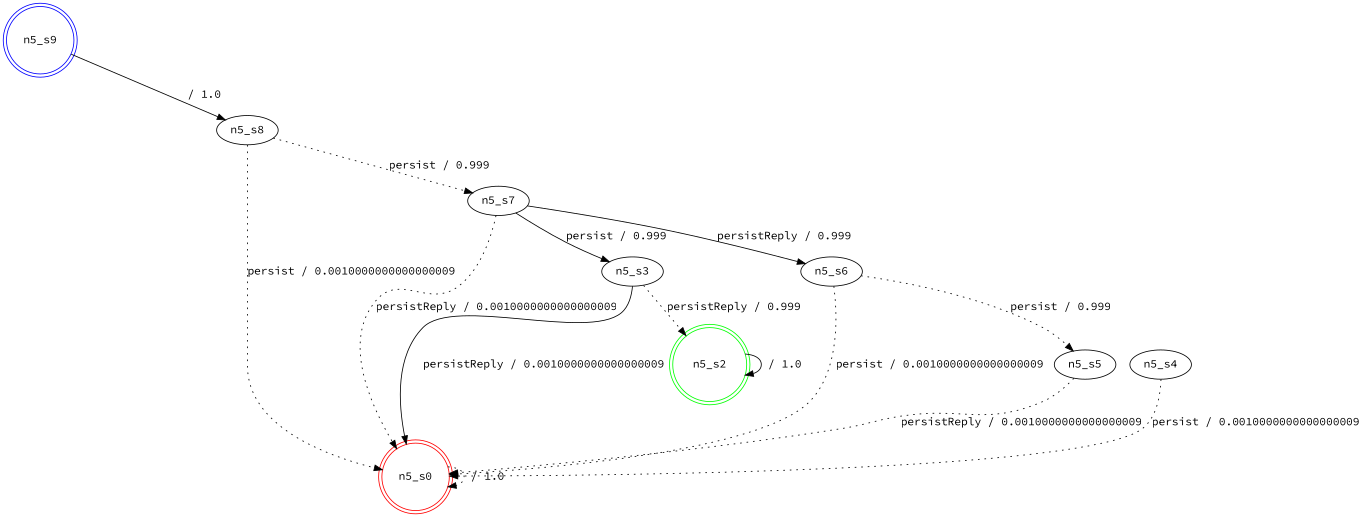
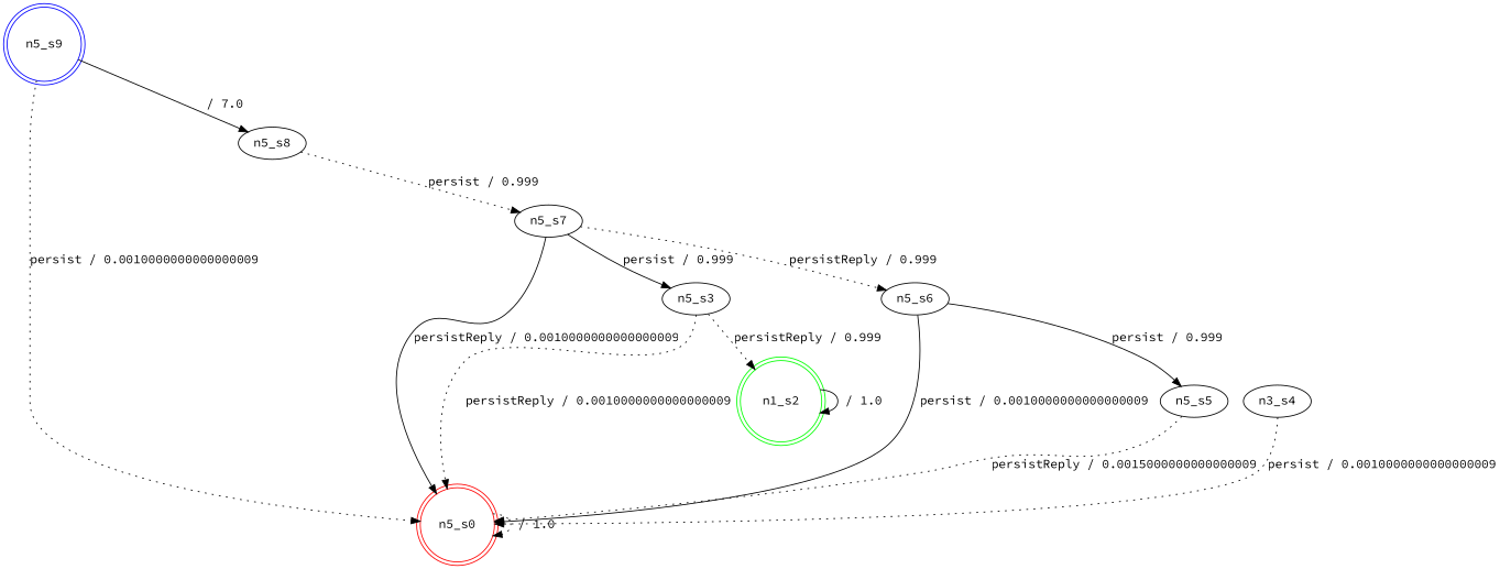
  digraph {
    fontname="Source Code Pro"
    node [fontname="Source Code Pro"]
    edge [fontname="Source Code Pro" style=dotted]
    n1 [color=red label=n5_s0 shape=doublecircle]
    n2 [color=blue label=n5_s9 shape=doublecircle]
    n3 [label=n5_s8]
    n4 [label=n5_s7]
-   n5 [color=green label=n5_s2 shape=doublecircle]
+   n5 [color=green label=n1_s2 shape=doublecircle]
    n6 [label=n5_s3]
-   n7 [label=n5_s4]
+   n7 [label=n3_s4]
    n8 [label=n5_s5]
    n9 [label=n5_s6]
    n1 -> n1 [label=" / 1.0"]
-   n2 -> n3 [label=" / 1.0" style=""]
-   n3 -> n1 [label="persist / 0.0010000000000000009"]
+   n2 -> n3 [label=" / 7.0" style=""]
+   n2 -> n1 [label="persist / 0.0010000000000000009"]
    n3 -> n4 [label="persist / 0.999"]
-   n4 -> n1 [label="persistReply / 0.0010000000000000009"]
+   n4 -> n1 [label="persistReply / 0.0010000000000000009" style=solid]
    n4 -> n6 [label="persist / 0.999" style=""]
-   n4 -> n9 [label="persistReply / 0.999" style=""]
+   n4 -> n9 [label="persistReply / 0.999"]
    n5 -> n5 [label=" / 1.0" style=""]
-   n6 -> n1 [label="persistReply / 0.0010000000000000009" style=solid]
+   n6 -> n1 [label="persistReply / 0.0010000000000000009"]
    n6 -> n5 [label="persistReply / 0.999"]
    n7 -> n1 [label="persist / 0.0010000000000000009"]
-   n8 -> n1 [label="persistReply / 0.0010000000000000009"]
-   n9 -> n1 [label="persist / 0.0010000000000000009"]
-   n9 -> n8 [label="persist / 0.999"]
+   n8 -> n1 [label="persistReply / 0.0015000000000000009"]
+   n9 -> n1 [label="persist / 0.0010000000000000009" style=solid]
+   n9 -> n8 [label="persist / 0.999" style=""]
  }
